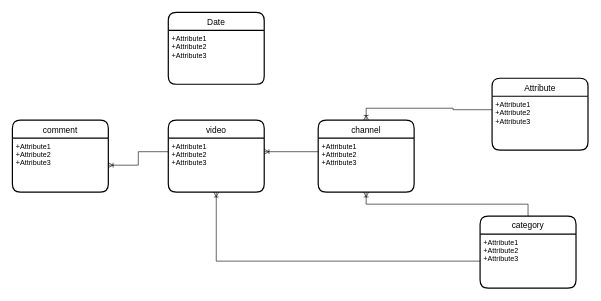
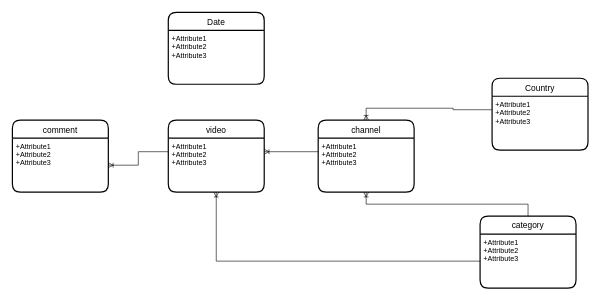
  <mxCell id="0" />
  <mxCell id="1" parent="0" />
  <mxCell id="2" value="video" style="swimlane;childLayout=stackLayout;horizontal=1;startSize=30;horizontalStack=0;rounded=1;fontSize=14;fontStyle=0;strokeWidth=2;resizeParent=0;resizeLast=1;shadow=0;dashed=0;align=center;" parent="1" vertex="1"><mxGeometry x="280" y="200" width="160" height="120" as="geometry" /></mxCell>
  <mxCell id="3" value="+Attribute1&#10;+Attribute2&#10;+Attribute3" style="align=left;strokeColor=none;fillColor=none;spacingLeft=4;fontSize=12;verticalAlign=top;resizable=0;rotatable=0;part=1;" parent="2" vertex="1"><mxGeometry y="30" width="160" height="90" as="geometry" /></mxCell>
  <mxCell id="4" value="channel" style="swimlane;childLayout=stackLayout;horizontal=1;startSize=30;horizontalStack=0;rounded=1;fontSize=14;fontStyle=0;strokeWidth=2;resizeParent=0;resizeLast=1;shadow=0;dashed=0;align=center;" parent="1" vertex="1"><mxGeometry x="530" y="200" width="160" height="120" as="geometry" /></mxCell>
  <mxCell id="5" value="+Attribute1&#10;+Attribute2&#10;+Attribute3" style="align=left;strokeColor=none;fillColor=none;spacingLeft=4;fontSize=12;verticalAlign=top;resizable=0;rotatable=0;part=1;" parent="4" vertex="1"><mxGeometry y="30" width="160" height="90" as="geometry" /></mxCell>
  <mxCell id="6" value="comment" style="swimlane;childLayout=stackLayout;horizontal=1;startSize=30;horizontalStack=0;rounded=1;fontSize=14;fontStyle=0;strokeWidth=2;resizeParent=0;resizeLast=1;shadow=0;dashed=0;align=center;" parent="1" vertex="1"><mxGeometry x="20" y="200" width="160" height="120" as="geometry" /></mxCell>
  <mxCell id="7" value="+Attribute1&#10;+Attribute2&#10;+Attribute3" style="align=left;strokeColor=none;fillColor=none;spacingLeft=4;fontSize=12;verticalAlign=top;resizable=0;rotatable=0;part=1;" parent="6" vertex="1"><mxGeometry y="30" width="160" height="90" as="geometry" /></mxCell>
  <mxCell id="8" value="category" style="swimlane;childLayout=stackLayout;horizontal=1;startSize=30;horizontalStack=0;rounded=1;fontSize=14;fontStyle=0;strokeWidth=2;resizeParent=0;resizeLast=1;shadow=0;dashed=0;align=center;" parent="1" vertex="1"><mxGeometry x="800" y="360" width="160" height="120" as="geometry" /></mxCell>
  <mxCell id="9" value="+Attribute1&#10;+Attribute2&#10;+Attribute3" style="align=left;strokeColor=none;fillColor=none;spacingLeft=4;fontSize=12;verticalAlign=top;resizable=0;rotatable=0;part=1;" parent="8" vertex="1"><mxGeometry y="30" width="160" height="90" as="geometry" /></mxCell>
  <mxCell id="10" style="edgeStyle=orthogonalEdgeStyle;rounded=0;orthogonalLoop=1;jettySize=auto;html=1;exitX=0.5;exitY=0;exitDx=0;exitDy=0;entryX=0.5;entryY=1;entryDx=0;entryDy=0;endArrow=ERoneToMany;endFill=0;" parent="1" source="8" target="5" edge="1"><mxGeometry relative="1" as="geometry" /></mxCell>
  <mxCell id="11" style="edgeStyle=orthogonalEdgeStyle;rounded=0;orthogonalLoop=1;jettySize=auto;html=1;exitX=0;exitY=0.5;exitDx=0;exitDy=0;entryX=0.5;entryY=1;entryDx=0;entryDy=0;endArrow=ERoneToMany;endFill=0;" parent="1" source="9" target="3" edge="1"><mxGeometry relative="1" as="geometry"><mxPoint x="440" y="462.5" as="sourcePoint" /><mxPoint x="620" y="330" as="targetPoint" /></mxGeometry></mxCell>
  <mxCell id="12" style="edgeStyle=orthogonalEdgeStyle;rounded=0;orthogonalLoop=1;jettySize=auto;html=1;exitX=0;exitY=0.25;exitDx=0;exitDy=0;endArrow=ERoneToMany;endFill=0;entryX=1;entryY=0.25;entryDx=0;entryDy=0;" parent="1" source="5" target="3" edge="1"><mxGeometry relative="1" as="geometry"><mxPoint x="450" y="472.5" as="sourcePoint" /><mxPoint x="700" y="440" as="targetPoint" /></mxGeometry></mxCell>
  <mxCell id="13" style="edgeStyle=orthogonalEdgeStyle;rounded=0;orthogonalLoop=1;jettySize=auto;html=1;exitX=0;exitY=0.25;exitDx=0;exitDy=0;entryX=1;entryY=0.5;entryDx=0;entryDy=0;endArrow=ERoneToMany;endFill=0;" parent="1" source="3" target="7" edge="1"><mxGeometry relative="1" as="geometry"><mxPoint x="460" y="482.5" as="sourcePoint" /><mxPoint x="640" y="350" as="targetPoint" /></mxGeometry></mxCell>
  <mxCell id="14" value="Date" style="swimlane;childLayout=stackLayout;horizontal=1;startSize=30;horizontalStack=0;rounded=1;fontSize=14;fontStyle=0;strokeWidth=2;resizeParent=0;resizeLast=1;shadow=0;dashed=0;align=center;" parent="1" vertex="1"><mxGeometry x="280" y="20" width="160" height="120" as="geometry" /></mxCell>
  <mxCell id="15" value="+Attribute1&#10;+Attribute2&#10;+Attribute3" style="align=left;strokeColor=none;fillColor=none;spacingLeft=4;fontSize=12;verticalAlign=top;resizable=0;rotatable=0;part=1;" parent="14" vertex="1"><mxGeometry y="30" width="160" height="90" as="geometry" /></mxCell>
- <mxCell id="16" value="Attribute" style="swimlane;childLayout=stackLayout;horizontal=1;startSize=30;horizontalStack=0;rounded=1;fontSize=14;fontStyle=0;strokeWidth=2;resizeParent=0;resizeLast=1;shadow=0;dashed=0;align=center;" parent="1" vertex="1"><mxGeometry x="820" y="130" width="160" height="120" as="geometry" /></mxCell>
+ <mxCell id="16" value="Country" style="swimlane;childLayout=stackLayout;horizontal=1;startSize=30;horizontalStack=0;rounded=1;fontSize=14;fontStyle=0;strokeWidth=2;resizeParent=0;resizeLast=1;shadow=0;dashed=0;align=center;" parent="1" vertex="1"><mxGeometry x="820" y="130" width="160" height="120" as="geometry" /></mxCell>
  <mxCell id="17" value="+Attribute1&#10;+Attribute2&#10;+Attribute3" style="align=left;strokeColor=none;fillColor=none;spacingLeft=4;fontSize=12;verticalAlign=top;resizable=0;rotatable=0;part=1;" parent="16" vertex="1"><mxGeometry y="30" width="160" height="90" as="geometry" /></mxCell>
  <mxCell id="18" style="edgeStyle=orthogonalEdgeStyle;rounded=0;orthogonalLoop=1;jettySize=auto;html=1;exitX=0;exitY=0.25;exitDx=0;exitDy=0;entryX=0.5;entryY=0;entryDx=0;entryDy=0;endArrow=ERoneToMany;endFill=0;" parent="1" source="17" target="4" edge="1"><mxGeometry relative="1" as="geometry"><mxPoint x="440" y="462.5" as="sourcePoint" /><mxPoint x="620" y="330" as="targetPoint" /></mxGeometry></mxCell>
